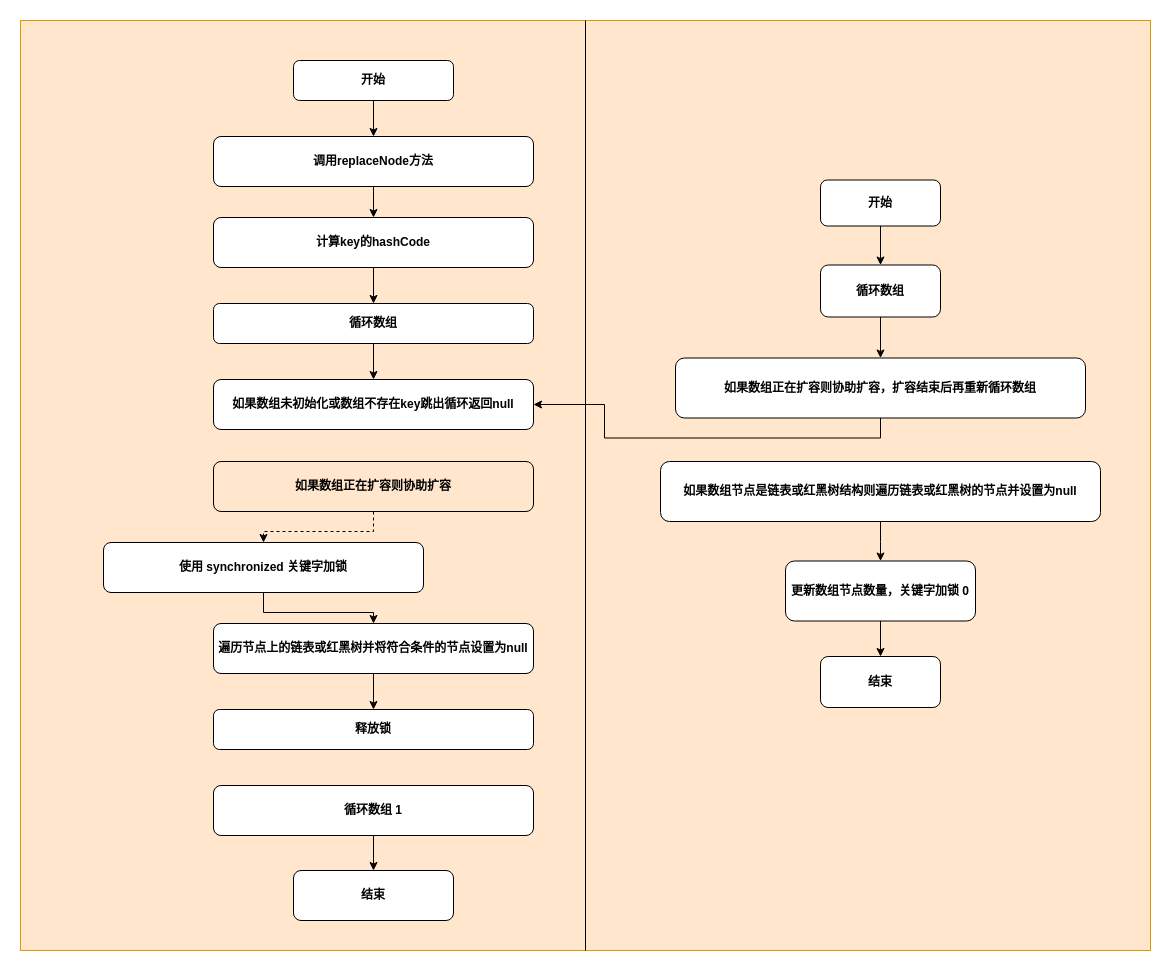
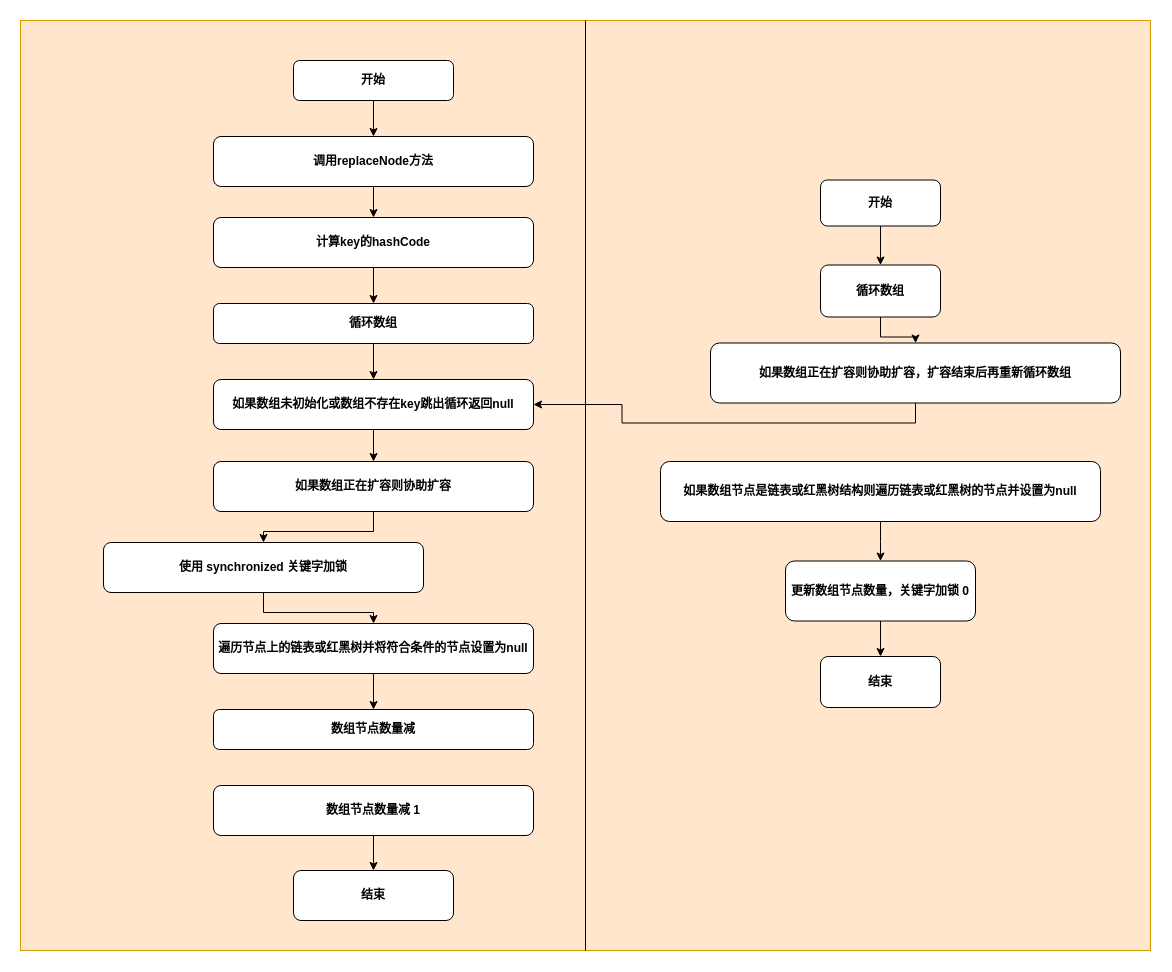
  <mxCell id="0" />
  <mxCell id="1" parent="0" />
  <mxCell id="2" value="" style="rounded=0;whiteSpace=wrap;html=1;fillColor=#ffe6cc;strokeColor=#d79b00;" vertex="1" parent="1"><mxGeometry x="20" y="20" width="1130" height="930" as="geometry" /></mxCell>
  <mxCell id="3" style="edgeStyle=orthogonalEdgeStyle;rounded=0;orthogonalLoop=1;jettySize=auto;html=1;exitX=0.5;exitY=1;exitDx=0;exitDy=0;fontStyle=1" parent="1" source="4" target="7" edge="1"><mxGeometry relative="1" as="geometry" /></mxCell>
  <mxCell id="4" value="开始" style="rounded=1;whiteSpace=wrap;html=1;fontStyle=1;aspect=fixed;" parent="1" vertex="1"><mxGeometry x="293" y="60" width="160" height="40" as="geometry" /></mxCell>
  <mxCell id="5" value="结束" style="rounded=1;whiteSpace=wrap;html=1;fontStyle=1;aspect=fixed;" parent="1" vertex="1"><mxGeometry x="293" y="870" width="160" height="50" as="geometry" /></mxCell>
  <mxCell id="6" style="edgeStyle=orthogonalEdgeStyle;rounded=0;orthogonalLoop=1;jettySize=auto;html=1;exitX=0.5;exitY=1;exitDx=0;exitDy=0;fontStyle=1" parent="1" source="7" target="9" edge="1"><mxGeometry relative="1" as="geometry" /></mxCell>
  <mxCell id="7" value="调用replaceNode方法" style="rounded=1;whiteSpace=wrap;html=1;fontStyle=1" parent="1" vertex="1"><mxGeometry x="213" y="136" width="320" height="50" as="geometry" /></mxCell>
  <mxCell id="8" style="edgeStyle=orthogonalEdgeStyle;rounded=0;orthogonalLoop=1;jettySize=auto;html=1;exitX=0.5;exitY=1;exitDx=0;exitDy=0;entryX=0.5;entryY=0;entryDx=0;entryDy=0;fontStyle=1" parent="1" source="9" target="13" edge="1"><mxGeometry relative="1" as="geometry" /></mxCell>
  <mxCell id="9" value="计算key的hashCode" style="rounded=1;whiteSpace=wrap;html=1;fontStyle=1" parent="1" vertex="1"><mxGeometry x="213" y="217" width="320" height="50" as="geometry" /></mxCell>
+ <mxCell id="10" style="edgeStyle=orthogonalEdgeStyle;rounded=0;orthogonalLoop=1;jettySize=auto;html=1;exitX=0.5;exitY=1;exitDx=0;exitDy=0;fontStyle=1" parent="1" source="11" target="15" edge="1"><mxGeometry relative="1" as="geometry" /></mxCell>
  <mxCell id="11" value="如果数组未初始化或数组不存在key跳出循环返回null" style="rounded=1;whiteSpace=wrap;html=1;fontStyle=1" parent="1" vertex="1"><mxGeometry x="213" y="379" width="320" height="50" as="geometry" /></mxCell>
  <mxCell id="12" style="edgeStyle=orthogonalEdgeStyle;rounded=0;orthogonalLoop=1;jettySize=auto;html=1;exitX=0.5;exitY=1;exitDx=0;exitDy=0;fontStyle=1" parent="1" source="13" target="11" edge="1"><mxGeometry relative="1" as="geometry" /></mxCell>
  <mxCell id="13" value="循环数组" style="rounded=1;whiteSpace=wrap;html=1;fontStyle=1" parent="1" vertex="1"><mxGeometry x="213" y="303" width="320" height="40" as="geometry" /></mxCell>
- <mxCell id="14" style="edgeStyle=orthogonalEdgeStyle;rounded=0;orthogonalLoop=1;jettySize=auto;html=1;exitX=0.5;exitY=1;exitDx=0;exitDy=0;fontStyle=1;dashed=1;" parent="1" source="15" target="17" edge="1"><mxGeometry relative="1" as="geometry" /></mxCell>
- <mxCell id="15" value="如果数组正在扩容则协助扩容" style="rounded=1;whiteSpace=wrap;html=1;fontStyle=1;fillColor=#ffe6cc;" parent="1" vertex="1"><mxGeometry x="213" y="461" width="320" height="50" as="geometry" /></mxCell>
+ <mxCell id="14" style="edgeStyle=orthogonalEdgeStyle;rounded=0;orthogonalLoop=1;jettySize=auto;html=1;exitX=0.5;exitY=1;exitDx=0;exitDy=0;fontStyle=1" parent="1" source="15" target="17" edge="1"><mxGeometry relative="1" as="geometry" /></mxCell>
+ <mxCell id="15" value="如果数组正在扩容则协助扩容" style="rounded=1;whiteSpace=wrap;html=1;fontStyle=1" parent="1" vertex="1"><mxGeometry x="213" y="461" width="320" height="50" as="geometry" /></mxCell>
  <mxCell id="16" style="edgeStyle=orthogonalEdgeStyle;rounded=0;orthogonalLoop=1;jettySize=auto;html=1;exitX=0.5;exitY=1;exitDx=0;exitDy=0;fontStyle=1" parent="1" source="17" target="19" edge="1"><mxGeometry relative="1" as="geometry" /></mxCell>
  <mxCell id="17" value="使用 synchronized 关键字加锁" style="rounded=1;whiteSpace=wrap;html=1;fontStyle=1" parent="1" vertex="1"><mxGeometry x="103" y="542" width="320" height="50" as="geometry" /></mxCell>
  <mxCell id="18" style="edgeStyle=orthogonalEdgeStyle;rounded=0;orthogonalLoop=1;jettySize=auto;html=1;exitX=0.5;exitY=1;exitDx=0;exitDy=0;" parent="1" source="19" target="22" edge="1"><mxGeometry relative="1" as="geometry" /></mxCell>
  <mxCell id="19" value="遍历节点上的链表或红黑树并将符合条件的节点设置为null" style="rounded=1;whiteSpace=wrap;html=1;fontStyle=1" parent="1" vertex="1"><mxGeometry x="213" y="623" width="320" height="50" as="geometry" /></mxCell>
  <mxCell id="20" style="edgeStyle=orthogonalEdgeStyle;rounded=0;orthogonalLoop=1;jettySize=auto;html=1;exitX=0.5;exitY=1;exitDx=0;exitDy=0;fontStyle=1" parent="1" source="21" target="5" edge="1"><mxGeometry relative="1" as="geometry" /></mxCell>
- <mxCell id="21" value="循环数组 1" style="rounded=1;whiteSpace=wrap;html=1;fontStyle=1" parent="1" vertex="1"><mxGeometry x="213" y="785" width="320" height="50" as="geometry" /></mxCell>
- <mxCell id="22" value="&lt;span&gt;释放锁&lt;/span&gt;" style="rounded=1;whiteSpace=wrap;html=1;fontStyle=1" parent="1" vertex="1"><mxGeometry x="213" y="709" width="320" height="40" as="geometry" /></mxCell>
+ <mxCell id="21" value="数组节点数量减 1" style="rounded=1;whiteSpace=wrap;html=1;fontStyle=1" parent="1" vertex="1"><mxGeometry x="213" y="785" width="320" height="50" as="geometry" /></mxCell>
+ <mxCell id="22" value="&lt;span&gt;数组节点数量减&lt;/span&gt;" style="rounded=1;whiteSpace=wrap;html=1;fontStyle=1" parent="1" vertex="1"><mxGeometry x="213" y="709" width="320" height="40" as="geometry" /></mxCell>
  <mxCell id="23" style="edgeStyle=orthogonalEdgeStyle;rounded=0;orthogonalLoop=1;jettySize=auto;html=1;exitX=0.5;exitY=1;exitDx=0;exitDy=0;fontStyle=1" edge="1" parent="1" source="24" target="27"><mxGeometry relative="1" as="geometry" /></mxCell>
  <mxCell id="24" value="开始" style="rounded=1;whiteSpace=wrap;html=1;fontStyle=1" vertex="1" parent="1"><mxGeometry x="820" y="179.5" width="120" height="46" as="geometry" /></mxCell>
  <mxCell id="25" value="结束" style="rounded=1;whiteSpace=wrap;html=1;fontStyle=1" vertex="1" parent="1"><mxGeometry x="820" y="656" width="120" height="51" as="geometry" /></mxCell>
  <mxCell id="26" style="edgeStyle=orthogonalEdgeStyle;rounded=0;orthogonalLoop=1;jettySize=auto;html=1;exitX=0.5;exitY=1;exitDx=0;exitDy=0;fontStyle=1" edge="1" parent="1" source="27" target="29"><mxGeometry relative="1" as="geometry" /></mxCell>
  <mxCell id="27" value="循环数组" style="rounded=1;whiteSpace=wrap;html=1;fontStyle=1" vertex="1" parent="1"><mxGeometry x="820" y="264.5" width="120" height="52" as="geometry" /></mxCell>
  <mxCell id="28" style="edgeStyle=orthogonalEdgeStyle;rounded=0;orthogonalLoop=1;jettySize=auto;html=1;exitX=0.5;exitY=1;exitDx=0;exitDy=0;fontStyle=1;" edge="1" parent="1" source="29" target="11"><mxGeometry relative="1" as="geometry" /></mxCell>
- <mxCell id="29" value="如果数组正在扩容则协助扩容，扩容结束后再重新循环数组" style="rounded=1;whiteSpace=wrap;html=1;fontStyle=1" vertex="1" parent="1"><mxGeometry x="675" y="357.5" width="410" height="60" as="geometry" /></mxCell>
+ <mxCell id="29" value="如果数组正在扩容则协助扩容，扩容结束后再重新循环数组" style="rounded=1;whiteSpace=wrap;html=1;fontStyle=1" vertex="1" parent="1"><mxGeometry x="710" y="342.5" width="410" height="60" as="geometry" /></mxCell>
  <mxCell id="30" style="edgeStyle=orthogonalEdgeStyle;rounded=0;orthogonalLoop=1;jettySize=auto;html=1;exitX=0.5;exitY=1;exitDx=0;exitDy=0;fontStyle=1" edge="1" parent="1" source="31" target="33"><mxGeometry relative="1" as="geometry" /></mxCell>
  <mxCell id="31" value="如果数组节点是链表或红黑树结构则遍历链表或红黑树的节点并设置为null" style="rounded=1;whiteSpace=wrap;html=1;fontStyle=1" vertex="1" parent="1"><mxGeometry x="660" y="461" width="440" height="60" as="geometry" /></mxCell>
  <mxCell id="32" style="edgeStyle=orthogonalEdgeStyle;rounded=0;orthogonalLoop=1;jettySize=auto;html=1;exitX=0.5;exitY=1;exitDx=0;exitDy=0;fontStyle=1" edge="1" parent="1" source="33" target="25"><mxGeometry relative="1" as="geometry" /></mxCell>
  <mxCell id="33" value="&lt;span style=&quot;white-space: normal;&quot;&gt;更新数组节点数量，关键字加锁 0&lt;/span&gt;" style="rounded=1;whiteSpace=wrap;html=1;fontStyle=1" vertex="1" parent="1"><mxGeometry x="785" y="560.5" width="190" height="60" as="geometry" /></mxCell>
  <mxCell id="34" value="" style="endArrow=none;html=1;entryX=0.5;entryY=0;entryDx=0;entryDy=0;exitX=0.5;exitY=1;exitDx=0;exitDy=0;" edge="1" parent="1" source="2" target="2"><mxGeometry width="50" height="50" relative="1" as="geometry"><mxPoint x="590" y="270" as="sourcePoint" /><mxPoint x="640" y="220" as="targetPoint" /></mxGeometry></mxCell>
